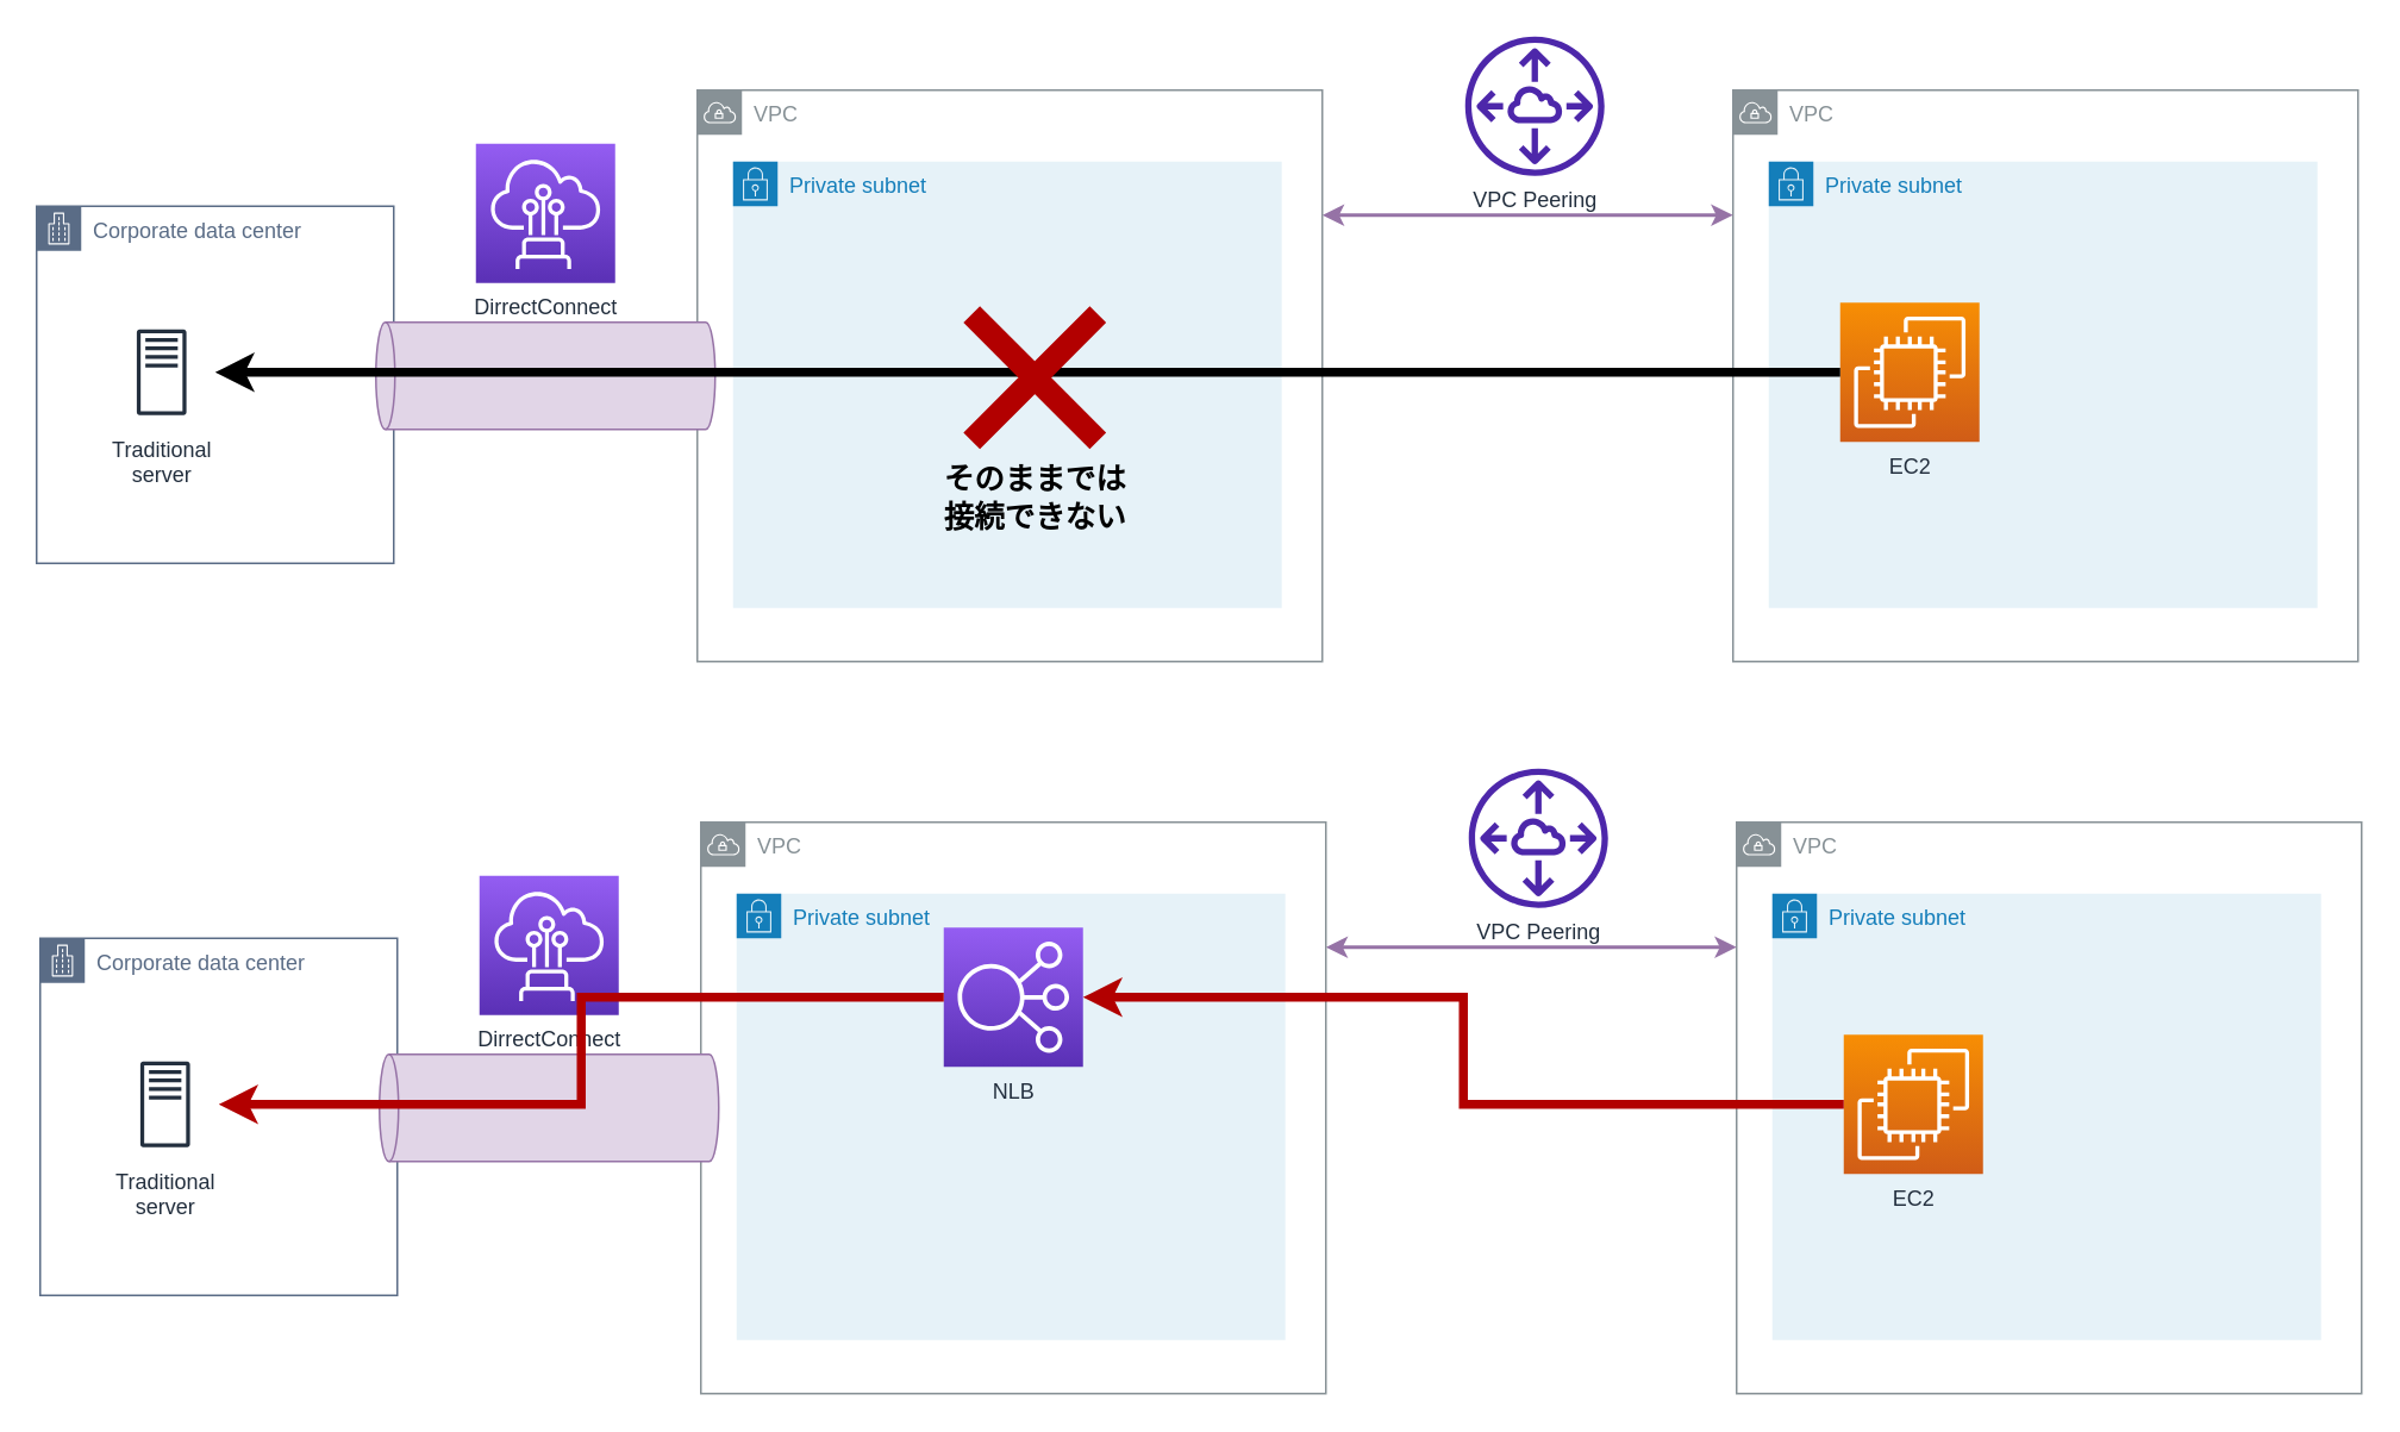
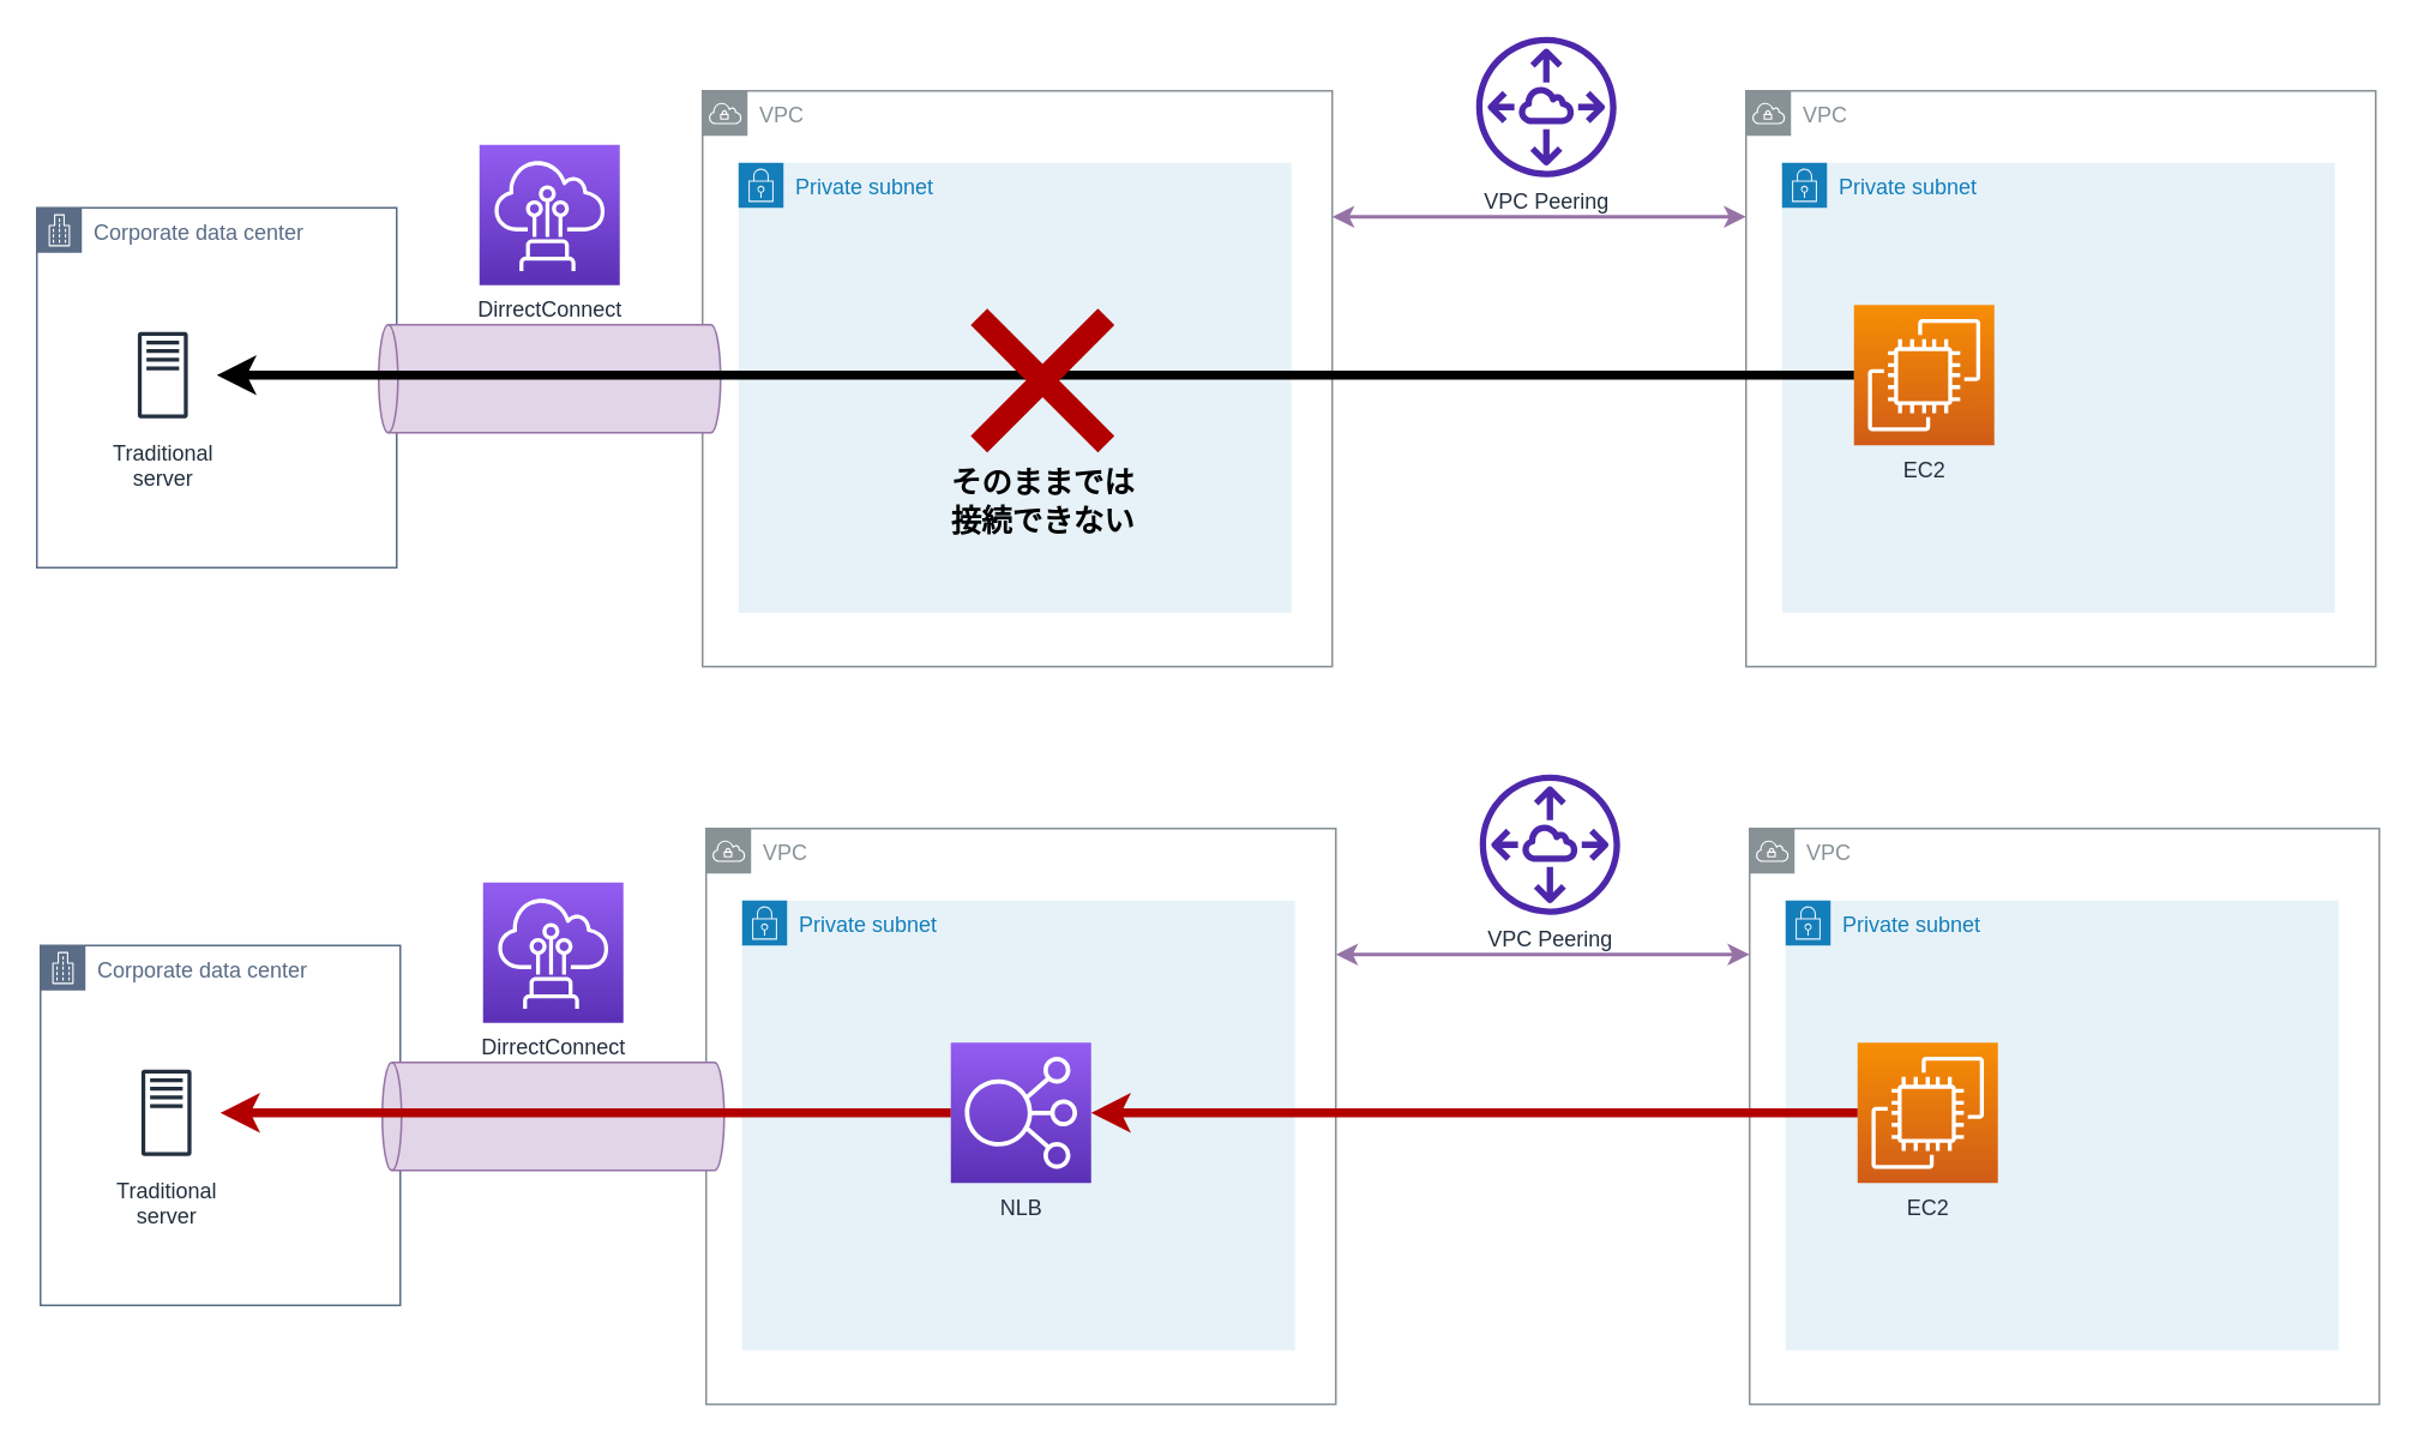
  <mxCell id="0" />
  <mxCell id="1" parent="0" />
  <mxCell id="2" value="VPC" style="sketch=0;outlineConnect=0;gradientColor=none;html=1;whiteSpace=wrap;fontSize=12;fontStyle=0;shape=mxgraph.aws4.group;grIcon=mxgraph.aws4.group_vpc;strokeColor=#879196;fillColor=none;verticalAlign=top;align=left;spacingLeft=30;fontColor=#879196;dashed=0;" parent="1" vertex="1"><mxGeometry x="972" y="460" width="350" height="320" as="geometry" /></mxCell>
  <mxCell id="3" style="edgeStyle=orthogonalEdgeStyle;rounded=0;orthogonalLoop=1;jettySize=auto;html=1;startArrow=classic;startFill=1;endArrow=classic;endFill=1;strokeWidth=2;fillColor=#e1d5e7;strokeColor=#9673a6;" parent="1" source="4" target="2" edge="1"><mxGeometry relative="1" as="geometry"><Array as="points"><mxPoint x="912" y="530" /><mxPoint x="912" y="530" /></Array></mxGeometry></mxCell>
  <mxCell id="4" value="VPC" style="sketch=0;outlineConnect=0;gradientColor=none;html=1;whiteSpace=wrap;fontSize=12;fontStyle=0;shape=mxgraph.aws4.group;grIcon=mxgraph.aws4.group_vpc;strokeColor=#879196;fillColor=none;verticalAlign=top;align=left;spacingLeft=30;fontColor=#879196;dashed=0;" parent="1" vertex="1"><mxGeometry x="392" y="460" width="350" height="320" as="geometry" /></mxCell>
  <mxCell id="5" value="Corporate data center" style="points=[[0,0],[0.25,0],[0.5,0],[0.75,0],[1,0],[1,0.25],[1,0.5],[1,0.75],[1,1],[0.75,1],[0.5,1],[0.25,1],[0,1],[0,0.75],[0,0.5],[0,0.25]];outlineConnect=0;gradientColor=none;html=1;whiteSpace=wrap;fontSize=12;fontStyle=0;container=1;pointerEvents=0;collapsible=0;recursiveResize=0;shape=mxgraph.aws4.group;grIcon=mxgraph.aws4.group_corporate_data_center;strokeColor=#5A6C86;fillColor=none;verticalAlign=top;align=left;spacingLeft=30;fontColor=#5A6C86;dashed=0;" parent="1" vertex="1"><mxGeometry x="22" y="525" width="200" height="200" as="geometry" /></mxCell>
  <mxCell id="6" value="Traditional&#10;server" style="sketch=0;outlineConnect=0;fontColor=#232F3E;gradientColor=none;strokeColor=#232F3E;fillColor=#ffffff;dashed=0;verticalLabelPosition=bottom;verticalAlign=top;align=center;html=1;fontSize=12;fontStyle=0;aspect=fixed;shape=mxgraph.aws4.resourceIcon;resIcon=mxgraph.aws4.traditional_server;" parent="5" vertex="1"><mxGeometry x="40" y="63" width="60" height="60" as="geometry" /></mxCell>
  <mxCell id="7" value="" style="shape=cylinder3;whiteSpace=wrap;html=1;boundedLbl=1;backgroundOutline=1;size=5.333;rotation=-90;fillColor=#e1d5e7;strokeColor=#9673a6;" parent="1" vertex="1"><mxGeometry x="277" y="525" width="60" height="190" as="geometry" /></mxCell>
  <mxCell id="8" value="Private subnet" style="points=[[0,0],[0.25,0],[0.5,0],[0.75,0],[1,0],[1,0.25],[1,0.5],[1,0.75],[1,1],[0.75,1],[0.5,1],[0.25,1],[0,1],[0,0.75],[0,0.5],[0,0.25]];outlineConnect=0;gradientColor=none;html=1;whiteSpace=wrap;fontSize=12;fontStyle=0;container=1;pointerEvents=0;collapsible=0;recursiveResize=0;shape=mxgraph.aws4.group;grIcon=mxgraph.aws4.group_security_group;grStroke=0;strokeColor=#147EBA;fillColor=#E6F2F8;verticalAlign=top;align=left;spacingLeft=30;fontColor=#147EBA;dashed=0;" parent="1" vertex="1"><mxGeometry x="412" y="500" width="307.29" height="250" as="geometry" /></mxCell>
- <mxCell id="9" value="NLB" style="sketch=0;points=[[0,0,0],[0.25,0,0],[0.5,0,0],[0.75,0,0],[1,0,0],[0,1,0],[0.25,1,0],[0.5,1,0],[0.75,1,0],[1,1,0],[0,0.25,0],[0,0.5,0],[0,0.75,0],[1,0.25,0],[1,0.5,0],[1,0.75,0]];outlineConnect=0;fontColor=#232F3E;gradientColor=#945DF2;gradientDirection=north;fillColor=#5A30B5;strokeColor=#ffffff;dashed=0;verticalLabelPosition=bottom;verticalAlign=top;align=center;html=1;fontSize=12;fontStyle=0;aspect=fixed;shape=mxgraph.aws4.resourceIcon;resIcon=mxgraph.aws4.elastic_load_balancing;" parent="8" vertex="1"><mxGeometry x="116" y="19" width="78" height="78" as="geometry" /></mxCell>
+ <mxCell id="9" value="NLB" style="sketch=0;points=[[0,0,0],[0.25,0,0],[0.5,0,0],[0.75,0,0],[1,0,0],[0,1,0],[0.25,1,0],[0.5,1,0],[0.75,1,0],[1,1,0],[0,0.25,0],[0,0.5,0],[0,0.75,0],[1,0.25,0],[1,0.5,0],[1,0.75,0]];outlineConnect=0;fontColor=#232F3E;gradientColor=#945DF2;gradientDirection=north;fillColor=#5A30B5;strokeColor=#ffffff;dashed=0;verticalLabelPosition=bottom;verticalAlign=top;align=center;html=1;fontSize=12;fontStyle=0;aspect=fixed;shape=mxgraph.aws4.resourceIcon;resIcon=mxgraph.aws4.elastic_load_balancing;" parent="8" vertex="1"><mxGeometry x="116" y="79" width="78" height="78" as="geometry" /></mxCell>
  <mxCell id="10" value="Private subnet" style="points=[[0,0],[0.25,0],[0.5,0],[0.75,0],[1,0],[1,0.25],[1,0.5],[1,0.75],[1,1],[0.75,1],[0.5,1],[0.25,1],[0,1],[0,0.75],[0,0.5],[0,0.25]];outlineConnect=0;gradientColor=none;html=1;whiteSpace=wrap;fontSize=12;fontStyle=0;container=1;pointerEvents=0;collapsible=0;recursiveResize=0;shape=mxgraph.aws4.group;grIcon=mxgraph.aws4.group_security_group;grStroke=0;strokeColor=#147EBA;fillColor=#E6F2F8;verticalAlign=top;align=left;spacingLeft=30;fontColor=#147EBA;dashed=0;" parent="1" vertex="1"><mxGeometry x="992" y="500" width="307.29" height="250" as="geometry" /></mxCell>
  <mxCell id="11" value="EC2" style="sketch=0;points=[[0,0,0],[0.25,0,0],[0.5,0,0],[0.75,0,0],[1,0,0],[0,1,0],[0.25,1,0],[0.5,1,0],[0.75,1,0],[1,1,0],[0,0.25,0],[0,0.5,0],[0,0.75,0],[1,0.25,0],[1,0.5,0],[1,0.75,0]];outlineConnect=0;fontColor=#232F3E;gradientColor=#F78E04;gradientDirection=north;fillColor=#D05C17;strokeColor=#ffffff;dashed=0;verticalLabelPosition=bottom;verticalAlign=top;align=center;html=1;fontSize=12;fontStyle=0;aspect=fixed;shape=mxgraph.aws4.resourceIcon;resIcon=mxgraph.aws4.ec2;" parent="10" vertex="1"><mxGeometry x="40" y="79" width="78" height="78" as="geometry" /></mxCell>
  <mxCell id="12" value="VPC Peering" style="sketch=0;outlineConnect=0;fontColor=#232F3E;gradientColor=none;fillColor=#4D27AA;strokeColor=none;dashed=0;verticalLabelPosition=bottom;verticalAlign=top;align=center;html=1;fontSize=12;fontStyle=0;aspect=fixed;pointerEvents=1;shape=mxgraph.aws4.peering;" parent="1" vertex="1"><mxGeometry x="822" y="430" width="78" height="78" as="geometry" /></mxCell>
  <mxCell id="13" value="DirrectConnect" style="sketch=0;points=[[0,0,0],[0.25,0,0],[0.5,0,0],[0.75,0,0],[1,0,0],[0,1,0],[0.25,1,0],[0.5,1,0],[0.75,1,0],[1,1,0],[0,0.25,0],[0,0.5,0],[0,0.75,0],[1,0.25,0],[1,0.5,0],[1,0.75,0]];outlineConnect=0;fontColor=#232F3E;gradientColor=#945DF2;gradientDirection=north;fillColor=#5A30B5;strokeColor=#ffffff;dashed=0;verticalLabelPosition=bottom;verticalAlign=top;align=center;html=1;fontSize=12;fontStyle=0;aspect=fixed;shape=mxgraph.aws4.resourceIcon;resIcon=mxgraph.aws4.direct_connect;" parent="1" vertex="1"><mxGeometry x="268" y="490" width="78" height="78" as="geometry" /></mxCell>
  <mxCell id="14" style="edgeStyle=orthogonalEdgeStyle;rounded=0;orthogonalLoop=1;jettySize=auto;html=1;entryX=1;entryY=0.5;entryDx=0;entryDy=0;entryPerimeter=0;strokeWidth=5;fillColor=#e51400;strokeColor=#B20000;" parent="1" source="11" target="9" edge="1"><mxGeometry relative="1" as="geometry"><Array as="points" /></mxGeometry></mxCell>
  <mxCell id="15" style="edgeStyle=orthogonalEdgeStyle;rounded=0;orthogonalLoop=1;jettySize=auto;html=1;strokeWidth=5;fillColor=#e51400;strokeColor=#B20000;" parent="1" source="9" target="6" edge="1"><mxGeometry relative="1" as="geometry" /></mxCell>
  <mxCell id="16" value="VPC" style="sketch=0;outlineConnect=0;gradientColor=none;html=1;whiteSpace=wrap;fontSize=12;fontStyle=0;shape=mxgraph.aws4.group;grIcon=mxgraph.aws4.group_vpc;strokeColor=#879196;fillColor=none;verticalAlign=top;align=left;spacingLeft=30;fontColor=#879196;dashed=0;" parent="1" vertex="1"><mxGeometry x="970" y="50" width="350" height="320" as="geometry" /></mxCell>
  <mxCell id="17" style="edgeStyle=orthogonalEdgeStyle;rounded=0;orthogonalLoop=1;jettySize=auto;html=1;startArrow=classic;startFill=1;endArrow=classic;endFill=1;strokeWidth=2;fillColor=#e1d5e7;strokeColor=#9673a6;" parent="1" source="18" target="16" edge="1"><mxGeometry relative="1" as="geometry"><Array as="points"><mxPoint x="910" y="120" /><mxPoint x="910" y="120" /></Array></mxGeometry></mxCell>
  <mxCell id="18" value="VPC" style="sketch=0;outlineConnect=0;gradientColor=none;html=1;whiteSpace=wrap;fontSize=12;fontStyle=0;shape=mxgraph.aws4.group;grIcon=mxgraph.aws4.group_vpc;strokeColor=#879196;fillColor=none;verticalAlign=top;align=left;spacingLeft=30;fontColor=#879196;dashed=0;" parent="1" vertex="1"><mxGeometry x="390" y="50" width="350" height="320" as="geometry" /></mxCell>
  <mxCell id="19" value="Corporate data center" style="points=[[0,0],[0.25,0],[0.5,0],[0.75,0],[1,0],[1,0.25],[1,0.5],[1,0.75],[1,1],[0.75,1],[0.5,1],[0.25,1],[0,1],[0,0.75],[0,0.5],[0,0.25]];outlineConnect=0;gradientColor=none;html=1;whiteSpace=wrap;fontSize=12;fontStyle=0;container=1;pointerEvents=0;collapsible=0;recursiveResize=0;shape=mxgraph.aws4.group;grIcon=mxgraph.aws4.group_corporate_data_center;strokeColor=#5A6C86;fillColor=none;verticalAlign=top;align=left;spacingLeft=30;fontColor=#5A6C86;dashed=0;" parent="1" vertex="1"><mxGeometry x="20" y="115" width="200" height="200" as="geometry" /></mxCell>
  <mxCell id="20" value="Traditional&#10;server" style="sketch=0;outlineConnect=0;fontColor=#232F3E;gradientColor=none;strokeColor=#232F3E;fillColor=#ffffff;dashed=0;verticalLabelPosition=bottom;verticalAlign=top;align=center;html=1;fontSize=12;fontStyle=0;aspect=fixed;shape=mxgraph.aws4.resourceIcon;resIcon=mxgraph.aws4.traditional_server;" parent="19" vertex="1"><mxGeometry x="40" y="63" width="60" height="60" as="geometry" /></mxCell>
  <mxCell id="21" value="" style="shape=cylinder3;whiteSpace=wrap;html=1;boundedLbl=1;backgroundOutline=1;size=5.333;rotation=-90;fillColor=#e1d5e7;strokeColor=#9673a6;" parent="1" vertex="1"><mxGeometry x="275" y="115" width="60" height="190" as="geometry" /></mxCell>
  <mxCell id="22" value="Private subnet" style="points=[[0,0],[0.25,0],[0.5,0],[0.75,0],[1,0],[1,0.25],[1,0.5],[1,0.75],[1,1],[0.75,1],[0.5,1],[0.25,1],[0,1],[0,0.75],[0,0.5],[0,0.25]];outlineConnect=0;gradientColor=none;html=1;whiteSpace=wrap;fontSize=12;fontStyle=0;container=1;pointerEvents=0;collapsible=0;recursiveResize=0;shape=mxgraph.aws4.group;grIcon=mxgraph.aws4.group_security_group;grStroke=0;strokeColor=#147EBA;fillColor=#E6F2F8;verticalAlign=top;align=left;spacingLeft=30;fontColor=#147EBA;dashed=0;" parent="1" vertex="1"><mxGeometry x="410" y="90" width="307.29" height="250" as="geometry" /></mxCell>
  <mxCell id="23" value="Private subnet" style="points=[[0,0],[0.25,0],[0.5,0],[0.75,0],[1,0],[1,0.25],[1,0.5],[1,0.75],[1,1],[0.75,1],[0.5,1],[0.25,1],[0,1],[0,0.75],[0,0.5],[0,0.25]];outlineConnect=0;gradientColor=none;html=1;whiteSpace=wrap;fontSize=12;fontStyle=0;container=1;pointerEvents=0;collapsible=0;recursiveResize=0;shape=mxgraph.aws4.group;grIcon=mxgraph.aws4.group_security_group;grStroke=0;strokeColor=#147EBA;fillColor=#E6F2F8;verticalAlign=top;align=left;spacingLeft=30;fontColor=#147EBA;dashed=0;" parent="1" vertex="1"><mxGeometry x="990" y="90" width="307.29" height="250" as="geometry" /></mxCell>
  <mxCell id="24" value="EC2" style="sketch=0;points=[[0,0,0],[0.25,0,0],[0.5,0,0],[0.75,0,0],[1,0,0],[0,1,0],[0.25,1,0],[0.5,1,0],[0.75,1,0],[1,1,0],[0,0.25,0],[0,0.5,0],[0,0.75,0],[1,0.25,0],[1,0.5,0],[1,0.75,0]];outlineConnect=0;fontColor=#232F3E;gradientColor=#F78E04;gradientDirection=north;fillColor=#D05C17;strokeColor=#ffffff;dashed=0;verticalLabelPosition=bottom;verticalAlign=top;align=center;html=1;fontSize=12;fontStyle=0;aspect=fixed;shape=mxgraph.aws4.resourceIcon;resIcon=mxgraph.aws4.ec2;" parent="23" vertex="1"><mxGeometry x="40" y="79" width="78" height="78" as="geometry" /></mxCell>
  <mxCell id="25" value="VPC Peering" style="sketch=0;outlineConnect=0;fontColor=#232F3E;gradientColor=none;fillColor=#4D27AA;strokeColor=none;dashed=0;verticalLabelPosition=bottom;verticalAlign=top;align=center;html=1;fontSize=12;fontStyle=0;aspect=fixed;pointerEvents=1;shape=mxgraph.aws4.peering;" parent="1" vertex="1"><mxGeometry x="820" y="20" width="78" height="78" as="geometry" /></mxCell>
  <mxCell id="26" value="DirrectConnect" style="sketch=0;points=[[0,0,0],[0.25,0,0],[0.5,0,0],[0.75,0,0],[1,0,0],[0,1,0],[0.25,1,0],[0.5,1,0],[0.75,1,0],[1,1,0],[0,0.25,0],[0,0.5,0],[0,0.75,0],[1,0.25,0],[1,0.5,0],[1,0.75,0]];outlineConnect=0;fontColor=#232F3E;gradientColor=#945DF2;gradientDirection=north;fillColor=#5A30B5;strokeColor=#ffffff;dashed=0;verticalLabelPosition=bottom;verticalAlign=top;align=center;html=1;fontSize=12;fontStyle=0;aspect=fixed;shape=mxgraph.aws4.resourceIcon;resIcon=mxgraph.aws4.direct_connect;" parent="1" vertex="1"><mxGeometry x="266" y="80" width="78" height="78" as="geometry" /></mxCell>
  <mxCell id="27" style="edgeStyle=orthogonalEdgeStyle;rounded=0;orthogonalLoop=1;jettySize=auto;html=1;strokeWidth=5;" parent="1" source="24" target="20" edge="1"><mxGeometry relative="1" as="geometry"><Array as="points" /><mxPoint x="604" y="208" as="targetPoint" /></mxGeometry></mxCell>
  <mxCell id="28" value="" style="verticalLabelPosition=bottom;verticalAlign=top;html=1;shape=mxgraph.basic.4_point_star_2;dx=1;rotation=45;strokeWidth=13;fillColor=#e51400;fontColor=#ffffff;strokeColor=#B20000;" parent="1" vertex="1"><mxGeometry x="529" y="161" width="100" height="100" as="geometry" /></mxCell>
  <mxCell id="29" value="そのままでは&lt;br style=&quot;font-size: 17px;&quot;&gt;接続できない" style="text;html=1;align=center;verticalAlign=middle;resizable=0;points=[];autosize=1;strokeColor=none;fillColor=none;fontSize=17;fontStyle=1" parent="1" vertex="1"><mxGeometry x="519" y="252" width="120" height="53" as="geometry" /></mxCell>
